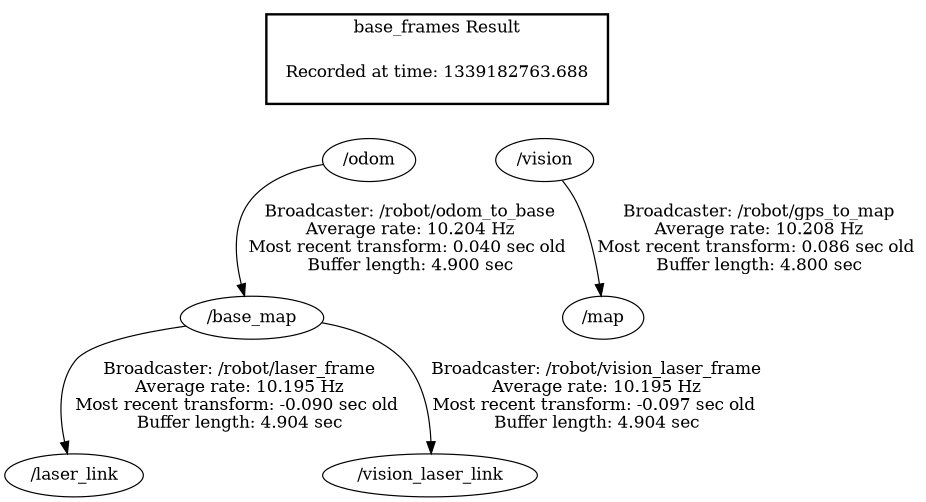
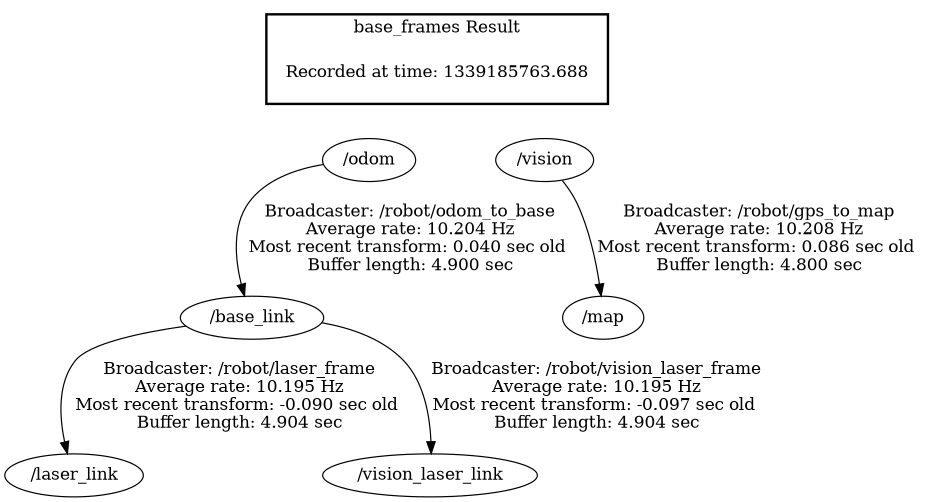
  digraph {
-   "Recorded at time: 1339185763.688" [shape=plaintext label="Recorded at time: 1339182763.688"]
+   "Recorded at time: 1339185763.688" [shape=plaintext]
    "/odom"
    n3 [label="/vision"]
-   "/base_link" [label="/base_map"]
+   "/base_link"
    "/laser_link"
    "/vision_laser_link"
    "/map"
    subgraph cluster_1 {
      color=black
      label="base_frames Result"
      style=bold
      "Recorded at time: 1339185763.688"
    }
    "Recorded at time: 1339185763.688" -> "/odom" [style=invis]
    "Recorded at time: 1339185763.688" -> n3 [style=invis]
    "/odom" -> "/base_link" [label="Broadcaster: /robot/odom_to_base\nAverage rate: 10.204 Hz\nMost recent transform: 0.040 sec old \nBuffer length: 4.900 sec\n"]
    n3 -> "/map" [label="Broadcaster: /robot/gps_to_map\nAverage rate: 10.208 Hz\nMost recent transform: 0.086 sec old \nBuffer length: 4.800 sec\n"]
    "/base_link" -> "/laser_link" [label="Broadcaster: /robot/laser_frame\nAverage rate: 10.195 Hz\nMost recent transform: -0.090 sec old \nBuffer length: 4.904 sec\n"]
    "/base_link" -> "/vision_laser_link" [label="Broadcaster: /robot/vision_laser_frame\nAverage rate: 10.195 Hz\nMost recent transform: -0.097 sec old \nBuffer length: 4.904 sec\n"]
  }
